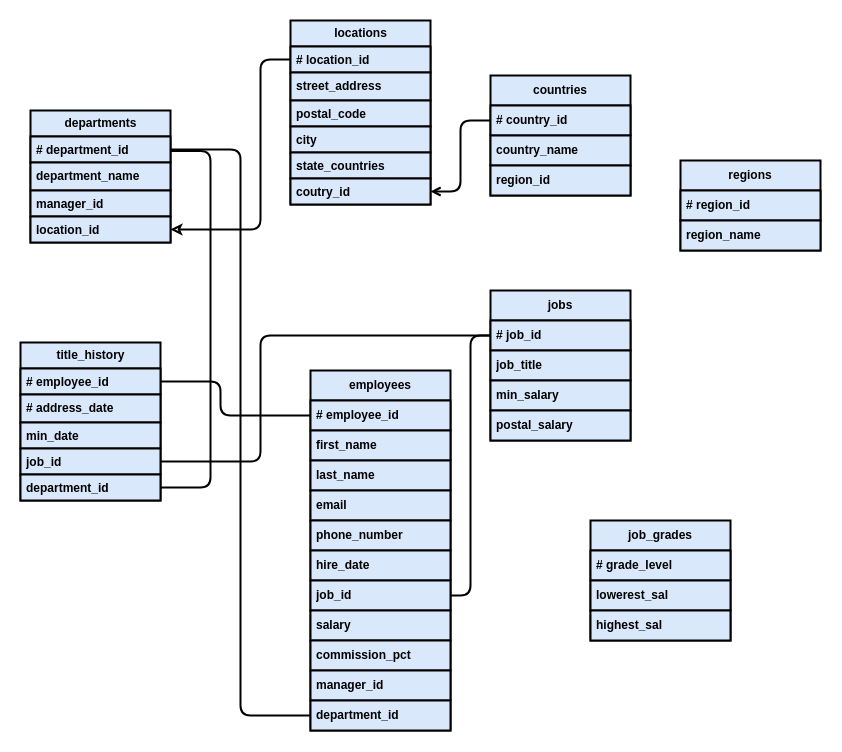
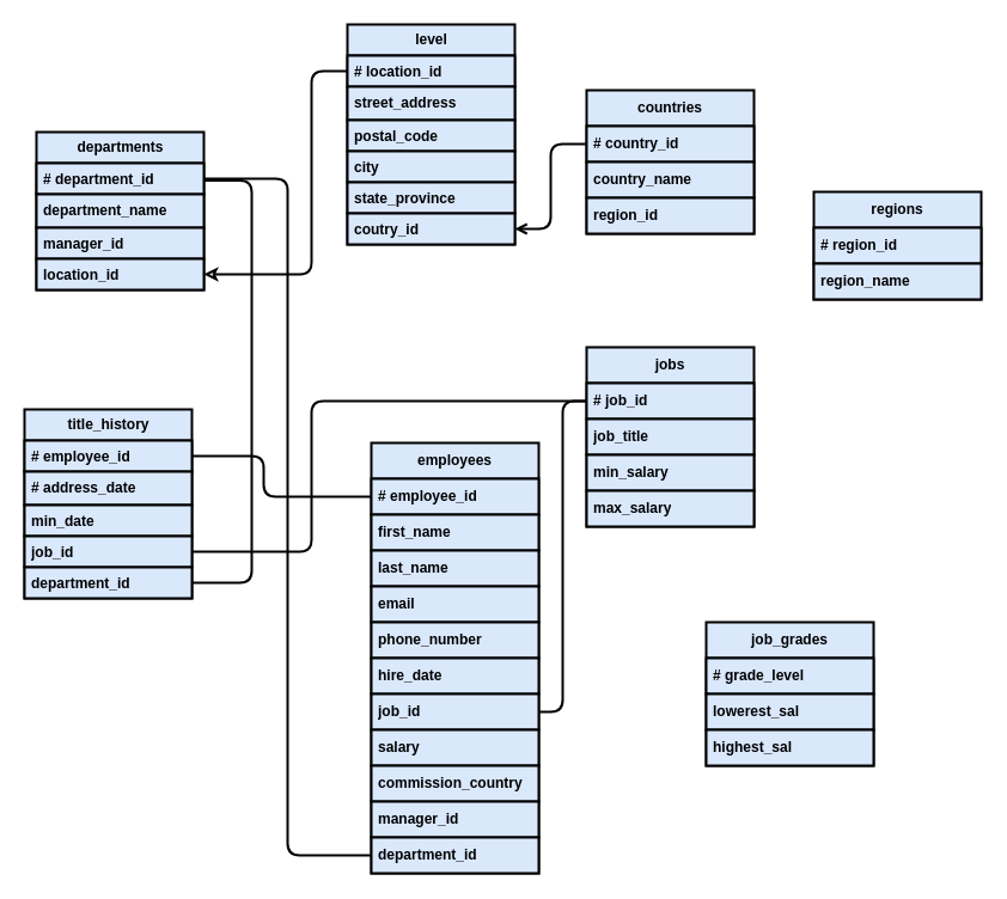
  <mxCell id="0" />
  <mxCell id="1" parent="0" />
  <mxCell id="2" value="departments&lt;br&gt;" style="swimlane;fontStyle=1;childLayout=stackLayout;horizontal=1;startSize=26;horizontalStack=0;resizeParent=1;resizeParentMax=0;resizeLast=0;collapsible=1;marginBottom=0;html=1;arcSize=15;swimlaneFillColor=none;labelBackgroundColor=none;swimlaneLine=1;fillColor=#dae8fc;strokeColor=#000000;strokeWidth=2;fontColor=#000000;" parent="1" vertex="1"><mxGeometry x="30" y="110" width="140" height="132" as="geometry"><mxRectangle x="110" y="130" width="110" height="30" as="alternateBounds" /></mxGeometry></mxCell>
  <mxCell id="3" value="# department_id" style="text;align=left;verticalAlign=top;spacingLeft=4;spacingRight=4;overflow=hidden;rotatable=0;points=[[0,0.5],[1,0.5]];portConstraint=eastwest;whiteSpace=wrap;html=1;swimlaneLine=1;fontStyle=1;labelBackgroundColor=none;fillColor=#dae8fc;strokeColor=#000000;strokeWidth=2;fontColor=#000000;" parent="2" vertex="1"><mxGeometry y="26" width="140" height="26" as="geometry" /></mxCell>
  <mxCell id="4" value="department_name" style="text;align=left;verticalAlign=top;spacingLeft=4;spacingRight=4;overflow=hidden;rotatable=0;points=[[0,0.5],[1,0.5]];portConstraint=eastwest;whiteSpace=wrap;html=1;swimlaneLine=1;fontStyle=1;labelBackgroundColor=none;fillColor=#dae8fc;strokeColor=#000000;strokeWidth=2;fontColor=#000000;" parent="2" vertex="1"><mxGeometry y="52" width="140" height="28" as="geometry" /></mxCell>
  <mxCell id="5" value="manager_id" style="text;align=left;verticalAlign=top;spacingLeft=4;spacingRight=4;overflow=hidden;rotatable=0;points=[[0,0.5],[1,0.5]];portConstraint=eastwest;whiteSpace=wrap;html=1;swimlaneLine=1;fontStyle=1;labelBackgroundColor=none;fillColor=#dae8fc;strokeColor=#000000;strokeWidth=2;fontColor=#000000;" parent="2" vertex="1"><mxGeometry y="80" width="140" height="26" as="geometry" /></mxCell>
  <mxCell id="6" value="location_id" style="text;align=left;verticalAlign=top;spacingLeft=4;spacingRight=4;overflow=hidden;rotatable=0;points=[[0,0.5],[1,0.5]];portConstraint=eastwest;whiteSpace=wrap;html=1;swimlaneLine=1;fontStyle=1;labelBackgroundColor=none;fillColor=#dae8fc;strokeColor=#000000;strokeWidth=2;fontColor=#000000;" vertex="1" parent="2"><mxGeometry y="106" width="140" height="26" as="geometry" /></mxCell>
- <mxCell id="7" value="locations" style="swimlane;fontStyle=1;childLayout=stackLayout;horizontal=1;startSize=26;horizontalStack=0;resizeParent=1;resizeParentMax=0;resizeLast=0;collapsible=1;marginBottom=0;html=1;arcSize=15;swimlaneFillColor=none;labelBackgroundColor=none;swimlaneLine=1;fillColor=#dae8fc;strokeColor=#000000;strokeWidth=2;fontColor=#000000;" vertex="1" parent="1"><mxGeometry x="290" y="20" width="140" height="184" as="geometry"><mxRectangle x="110" y="130" width="110" height="30" as="alternateBounds" /></mxGeometry></mxCell>
+ <mxCell id="7" value="level" style="swimlane;fontStyle=1;childLayout=stackLayout;horizontal=1;startSize=26;horizontalStack=0;resizeParent=1;resizeParentMax=0;resizeLast=0;collapsible=1;marginBottom=0;html=1;arcSize=15;swimlaneFillColor=none;labelBackgroundColor=none;swimlaneLine=1;fillColor=#dae8fc;strokeColor=#000000;strokeWidth=2;fontColor=#000000;" vertex="1" parent="1"><mxGeometry x="290" y="20" width="140" height="184" as="geometry"><mxRectangle x="110" y="130" width="110" height="30" as="alternateBounds" /></mxGeometry></mxCell>
  <mxCell id="8" value="# location_id" style="text;align=left;verticalAlign=top;spacingLeft=4;spacingRight=4;overflow=hidden;rotatable=0;points=[[0,0.5],[1,0.5]];portConstraint=eastwest;whiteSpace=wrap;html=1;swimlaneLine=1;fontStyle=1;labelBackgroundColor=none;fillColor=#dae8fc;strokeColor=#000000;strokeWidth=2;fontColor=#000000;" vertex="1" parent="7"><mxGeometry y="26" width="140" height="26" as="geometry" /></mxCell>
  <mxCell id="9" value="street_address" style="text;align=left;verticalAlign=top;spacingLeft=4;spacingRight=4;overflow=hidden;rotatable=0;points=[[0,0.5],[1,0.5]];portConstraint=eastwest;whiteSpace=wrap;html=1;swimlaneLine=1;fontStyle=1;labelBackgroundColor=none;fillColor=#dae8fc;strokeColor=#000000;strokeWidth=2;fontColor=#000000;" vertex="1" parent="7"><mxGeometry y="52" width="140" height="28" as="geometry" /></mxCell>
  <mxCell id="10" value="postal_code&amp;nbsp;" style="text;align=left;verticalAlign=top;spacingLeft=4;spacingRight=4;overflow=hidden;rotatable=0;points=[[0,0.5],[1,0.5]];portConstraint=eastwest;whiteSpace=wrap;html=1;swimlaneLine=1;fontStyle=1;labelBackgroundColor=none;fillColor=#dae8fc;strokeColor=#000000;strokeWidth=2;fontColor=#000000;" vertex="1" parent="7"><mxGeometry y="80" width="140" height="26" as="geometry" /></mxCell>
  <mxCell id="11" value="city" style="text;align=left;verticalAlign=top;spacingLeft=4;spacingRight=4;overflow=hidden;rotatable=0;points=[[0,0.5],[1,0.5]];portConstraint=eastwest;whiteSpace=wrap;html=1;swimlaneLine=1;fontStyle=1;labelBackgroundColor=none;fillColor=#dae8fc;strokeColor=#000000;strokeWidth=2;fontColor=#000000;" vertex="1" parent="7"><mxGeometry y="106" width="140" height="26" as="geometry" /></mxCell>
- <mxCell id="12" value="state_countries" style="text;align=left;verticalAlign=top;spacingLeft=4;spacingRight=4;overflow=hidden;rotatable=0;points=[[0,0.5],[1,0.5]];portConstraint=eastwest;whiteSpace=wrap;html=1;swimlaneLine=1;fontStyle=1;labelBackgroundColor=none;fillColor=#dae8fc;strokeColor=#000000;strokeWidth=2;fontColor=#000000;" vertex="1" parent="7"><mxGeometry y="132" width="140" height="26" as="geometry" /></mxCell>
+ <mxCell id="12" value="state_province" style="text;align=left;verticalAlign=top;spacingLeft=4;spacingRight=4;overflow=hidden;rotatable=0;points=[[0,0.5],[1,0.5]];portConstraint=eastwest;whiteSpace=wrap;html=1;swimlaneLine=1;fontStyle=1;labelBackgroundColor=none;fillColor=#dae8fc;strokeColor=#000000;strokeWidth=2;fontColor=#000000;" vertex="1" parent="7"><mxGeometry y="132" width="140" height="26" as="geometry" /></mxCell>
  <mxCell id="13" value="coutry_id" style="text;align=left;verticalAlign=top;spacingLeft=4;spacingRight=4;overflow=hidden;rotatable=0;points=[[0,0.5],[1,0.5]];portConstraint=eastwest;whiteSpace=wrap;html=1;swimlaneLine=1;fontStyle=1;labelBackgroundColor=none;fillColor=#dae8fc;strokeColor=#000000;strokeWidth=2;fontColor=#000000;" vertex="1" parent="7"><mxGeometry y="158" width="140" height="26" as="geometry" /></mxCell>
  <mxCell id="14" value="title_history" style="swimlane;fontStyle=1;childLayout=stackLayout;horizontal=1;startSize=26;horizontalStack=0;resizeParent=1;resizeParentMax=0;resizeLast=0;collapsible=1;marginBottom=0;html=1;arcSize=15;swimlaneFillColor=none;labelBackgroundColor=none;swimlaneLine=1;fillColor=#dae8fc;strokeColor=#000000;strokeWidth=2;fontColor=#000000;" vertex="1" parent="1"><mxGeometry x="20" y="342" width="140" height="158" as="geometry"><mxRectangle x="110" y="130" width="110" height="30" as="alternateBounds" /></mxGeometry></mxCell>
  <mxCell id="15" value="# employee_id" style="text;align=left;verticalAlign=top;spacingLeft=4;spacingRight=4;overflow=hidden;rotatable=0;points=[[0,0.5],[1,0.5]];portConstraint=eastwest;whiteSpace=wrap;html=1;swimlaneLine=1;fontStyle=1;labelBackgroundColor=none;fillColor=#dae8fc;strokeColor=#000000;strokeWidth=2;fontColor=#000000;" vertex="1" parent="14"><mxGeometry y="26" width="140" height="26" as="geometry" /></mxCell>
  <mxCell id="16" value="# address_date" style="text;align=left;verticalAlign=top;spacingLeft=4;spacingRight=4;overflow=hidden;rotatable=0;points=[[0,0.5],[1,0.5]];portConstraint=eastwest;whiteSpace=wrap;html=1;swimlaneLine=1;fontStyle=1;labelBackgroundColor=none;fillColor=#dae8fc;strokeColor=#000000;strokeWidth=2;fontColor=#000000;" vertex="1" parent="14"><mxGeometry y="52" width="140" height="28" as="geometry" /></mxCell>
  <mxCell id="17" value="min_date" style="text;align=left;verticalAlign=top;spacingLeft=4;spacingRight=4;overflow=hidden;rotatable=0;points=[[0,0.5],[1,0.5]];portConstraint=eastwest;whiteSpace=wrap;html=1;swimlaneLine=1;fontStyle=1;labelBackgroundColor=none;fillColor=#dae8fc;strokeColor=#000000;strokeWidth=2;fontColor=#000000;" vertex="1" parent="14"><mxGeometry y="80" width="140" height="26" as="geometry" /></mxCell>
  <mxCell id="18" value="job_id" style="text;align=left;verticalAlign=top;spacingLeft=4;spacingRight=4;overflow=hidden;rotatable=0;points=[[0,0.5],[1,0.5]];portConstraint=eastwest;whiteSpace=wrap;html=1;swimlaneLine=1;fontStyle=1;labelBackgroundColor=none;fillColor=#dae8fc;strokeColor=#000000;strokeWidth=2;fontColor=#000000;" vertex="1" parent="14"><mxGeometry y="106" width="140" height="26" as="geometry" /></mxCell>
  <mxCell id="19" value="department_id" style="text;align=left;verticalAlign=top;spacingLeft=4;spacingRight=4;overflow=hidden;rotatable=0;points=[[0,0.5],[1,0.5]];portConstraint=eastwest;whiteSpace=wrap;html=1;swimlaneLine=1;fontStyle=1;labelBackgroundColor=none;fillColor=#dae8fc;strokeColor=#000000;strokeWidth=2;fontColor=#000000;" vertex="1" parent="14"><mxGeometry y="132" width="140" height="26" as="geometry" /></mxCell>
  <mxCell id="20" value="employees" style="swimlane;fontStyle=1;childLayout=stackLayout;horizontal=1;startSize=30;horizontalStack=0;resizeParent=1;resizeParentMax=0;resizeLast=0;collapsible=1;marginBottom=0;whiteSpace=wrap;html=1;swimlaneLine=1;labelBackgroundColor=none;fillColor=#dae8fc;strokeColor=#000000;strokeWidth=2;fontColor=#000000;" vertex="1" parent="1"><mxGeometry x="310" y="370" width="140" height="360" as="geometry" /></mxCell>
  <mxCell id="21" value="# employee_id&amp;nbsp;" style="text;align=left;verticalAlign=middle;spacingLeft=4;spacingRight=4;overflow=hidden;points=[[0,0.5],[1,0.5]];portConstraint=eastwest;rotatable=0;whiteSpace=wrap;html=1;fontStyle=1;swimlaneLine=1;labelBackgroundColor=none;fillColor=#dae8fc;strokeColor=#000000;strokeWidth=2;fontColor=#000000;" vertex="1" parent="20"><mxGeometry y="30" width="140" height="30" as="geometry" /></mxCell>
  <mxCell id="22" value="first_name" style="text;align=left;verticalAlign=middle;spacingLeft=4;spacingRight=4;overflow=hidden;points=[[0,0.5],[1,0.5]];portConstraint=eastwest;rotatable=0;whiteSpace=wrap;html=1;swimlaneLine=1;fontStyle=1;labelBackgroundColor=none;fillColor=#dae8fc;strokeColor=#000000;strokeWidth=2;fontColor=#000000;" vertex="1" parent="20"><mxGeometry y="60" width="140" height="30" as="geometry" /></mxCell>
  <mxCell id="23" value="last_name" style="text;align=left;verticalAlign=middle;spacingLeft=4;spacingRight=4;overflow=hidden;points=[[0,0.5],[1,0.5]];portConstraint=eastwest;rotatable=0;whiteSpace=wrap;html=1;swimlaneLine=1;fontStyle=1;labelBackgroundColor=none;fillColor=#dae8fc;strokeColor=#000000;strokeWidth=2;fontColor=#000000;" vertex="1" parent="20"><mxGeometry y="90" width="140" height="30" as="geometry" /></mxCell>
  <mxCell id="24" value="email" style="text;align=left;verticalAlign=middle;spacingLeft=4;spacingRight=4;overflow=hidden;points=[[0,0.5],[1,0.5]];portConstraint=eastwest;rotatable=0;whiteSpace=wrap;html=1;swimlaneLine=1;fontStyle=1;labelBackgroundColor=none;fillColor=#dae8fc;strokeColor=#000000;strokeWidth=2;fontColor=#000000;" vertex="1" parent="20"><mxGeometry y="120" width="140" height="30" as="geometry" /></mxCell>
  <mxCell id="25" value="phone_number" style="text;align=left;verticalAlign=middle;spacingLeft=4;spacingRight=4;overflow=hidden;points=[[0,0.5],[1,0.5]];portConstraint=eastwest;rotatable=0;whiteSpace=wrap;html=1;swimlaneLine=1;fontStyle=1;labelBackgroundColor=none;fillColor=#dae8fc;strokeColor=#000000;strokeWidth=2;fontColor=#000000;" vertex="1" parent="20"><mxGeometry y="150" width="140" height="30" as="geometry" /></mxCell>
  <mxCell id="26" value="hire_date" style="text;align=left;verticalAlign=middle;spacingLeft=4;spacingRight=4;overflow=hidden;points=[[0,0.5],[1,0.5]];portConstraint=eastwest;rotatable=0;whiteSpace=wrap;html=1;swimlaneLine=1;fontStyle=1;labelBackgroundColor=none;fillColor=#dae8fc;strokeColor=#000000;strokeWidth=2;fontColor=#000000;" vertex="1" parent="20"><mxGeometry y="180" width="140" height="30" as="geometry" /></mxCell>
  <mxCell id="27" value="job_id" style="text;align=left;verticalAlign=middle;spacingLeft=4;spacingRight=4;overflow=hidden;points=[[0,0.5],[1,0.5]];portConstraint=eastwest;rotatable=0;whiteSpace=wrap;html=1;swimlaneLine=1;fontStyle=1;labelBackgroundColor=none;fillColor=#dae8fc;strokeColor=#000000;strokeWidth=2;fontColor=#000000;" vertex="1" parent="20"><mxGeometry y="210" width="140" height="30" as="geometry" /></mxCell>
  <mxCell id="28" value="salary" style="text;align=left;verticalAlign=middle;spacingLeft=4;spacingRight=4;overflow=hidden;points=[[0,0.5],[1,0.5]];portConstraint=eastwest;rotatable=0;whiteSpace=wrap;html=1;swimlaneLine=1;fontStyle=1;labelBackgroundColor=none;fillColor=#dae8fc;strokeColor=#000000;strokeWidth=2;fontColor=#000000;" vertex="1" parent="20"><mxGeometry y="240" width="140" height="30" as="geometry" /></mxCell>
- <mxCell id="29" value="commission_pct" style="text;align=left;verticalAlign=middle;spacingLeft=4;spacingRight=4;overflow=hidden;points=[[0,0.5],[1,0.5]];portConstraint=eastwest;rotatable=0;whiteSpace=wrap;html=1;swimlaneLine=1;fontStyle=1;labelBackgroundColor=none;fillColor=#dae8fc;strokeColor=#000000;strokeWidth=2;fontColor=#000000;" vertex="1" parent="20"><mxGeometry y="270" width="140" height="30" as="geometry" /></mxCell>
+ <mxCell id="29" value="commission_country" style="text;align=left;verticalAlign=middle;spacingLeft=4;spacingRight=4;overflow=hidden;points=[[0,0.5],[1,0.5]];portConstraint=eastwest;rotatable=0;whiteSpace=wrap;html=1;swimlaneLine=1;fontStyle=1;labelBackgroundColor=none;fillColor=#dae8fc;strokeColor=#000000;strokeWidth=2;fontColor=#000000;" vertex="1" parent="20"><mxGeometry y="270" width="140" height="30" as="geometry" /></mxCell>
  <mxCell id="30" value="manager_id" style="text;align=left;verticalAlign=middle;spacingLeft=4;spacingRight=4;overflow=hidden;points=[[0,0.5],[1,0.5]];portConstraint=eastwest;rotatable=0;whiteSpace=wrap;html=1;swimlaneLine=1;fontStyle=1;labelBackgroundColor=none;fillColor=#dae8fc;strokeColor=#000000;strokeWidth=2;fontColor=#000000;" vertex="1" parent="20"><mxGeometry y="300" width="140" height="30" as="geometry" /></mxCell>
  <mxCell id="31" value="department_id" style="text;align=left;verticalAlign=middle;spacingLeft=4;spacingRight=4;overflow=hidden;points=[[0,0.5],[1,0.5]];portConstraint=eastwest;rotatable=0;whiteSpace=wrap;html=1;swimlaneLine=1;fontStyle=1;labelBackgroundColor=none;fillColor=#dae8fc;strokeColor=#000000;strokeWidth=2;fontColor=#000000;" vertex="1" parent="20"><mxGeometry y="330" width="140" height="30" as="geometry" /></mxCell>
  <mxCell id="32" value="countries" style="swimlane;fontStyle=1;childLayout=stackLayout;horizontal=1;startSize=30;horizontalStack=0;resizeParent=1;resizeParentMax=0;resizeLast=0;collapsible=1;marginBottom=0;whiteSpace=wrap;html=1;swimlaneLine=1;labelBackgroundColor=none;fillColor=#dae8fc;strokeColor=#000000;strokeWidth=2;fontColor=#000000;" vertex="1" parent="1"><mxGeometry x="490" y="75" width="140" height="120" as="geometry" /></mxCell>
  <mxCell id="33" value="# country_id" style="text;align=left;verticalAlign=middle;spacingLeft=4;spacingRight=4;overflow=hidden;points=[[0,0.5],[1,0.5]];portConstraint=eastwest;rotatable=0;whiteSpace=wrap;html=1;swimlaneLine=1;fontStyle=1;labelBackgroundColor=none;fillColor=#dae8fc;strokeColor=#000000;strokeWidth=2;fontColor=#000000;" vertex="1" parent="32"><mxGeometry y="30" width="140" height="30" as="geometry" /></mxCell>
  <mxCell id="34" value="country_name" style="text;align=left;verticalAlign=middle;spacingLeft=4;spacingRight=4;overflow=hidden;points=[[0,0.5],[1,0.5]];portConstraint=eastwest;rotatable=0;whiteSpace=wrap;html=1;swimlaneLine=1;fontStyle=1;labelBackgroundColor=none;fillColor=#dae8fc;strokeColor=#000000;strokeWidth=2;fontColor=#000000;" vertex="1" parent="32"><mxGeometry y="60" width="140" height="30" as="geometry" /></mxCell>
  <mxCell id="35" value="region_id" style="text;align=left;verticalAlign=middle;spacingLeft=4;spacingRight=4;overflow=hidden;points=[[0,0.5],[1,0.5]];portConstraint=eastwest;rotatable=0;whiteSpace=wrap;html=1;swimlaneLine=1;fontStyle=1;labelBackgroundColor=none;fillColor=#dae8fc;strokeColor=#000000;strokeWidth=2;fontColor=#000000;" vertex="1" parent="32"><mxGeometry y="90" width="140" height="30" as="geometry" /></mxCell>
  <mxCell id="36" value="regions" style="swimlane;fontStyle=1;childLayout=stackLayout;horizontal=1;startSize=30;horizontalStack=0;resizeParent=1;resizeParentMax=0;resizeLast=0;collapsible=1;marginBottom=0;whiteSpace=wrap;html=1;swimlaneLine=1;labelBackgroundColor=none;fillColor=#dae8fc;strokeColor=#000000;strokeWidth=2;fontColor=#000000;" vertex="1" parent="1"><mxGeometry x="680" y="160" width="140" height="90" as="geometry" /></mxCell>
  <mxCell id="37" value="# region_id" style="text;align=left;verticalAlign=middle;spacingLeft=4;spacingRight=4;overflow=hidden;points=[[0,0.5],[1,0.5]];portConstraint=eastwest;rotatable=0;whiteSpace=wrap;html=1;swimlaneLine=1;fontStyle=1;labelBackgroundColor=none;fillColor=#dae8fc;strokeColor=#000000;strokeWidth=2;fontColor=#000000;" vertex="1" parent="36"><mxGeometry y="30" width="140" height="30" as="geometry" /></mxCell>
  <mxCell id="38" value="region_name" style="text;align=left;verticalAlign=middle;spacingLeft=4;spacingRight=4;overflow=hidden;points=[[0,0.5],[1,0.5]];portConstraint=eastwest;rotatable=0;whiteSpace=wrap;html=1;swimlaneLine=1;fontStyle=1;labelBackgroundColor=none;fillColor=#dae8fc;strokeColor=#000000;strokeWidth=2;fontColor=#000000;" vertex="1" parent="36"><mxGeometry y="60" width="140" height="30" as="geometry" /></mxCell>
  <mxCell id="39" value="jobs" style="swimlane;fontStyle=1;childLayout=stackLayout;horizontal=1;startSize=30;horizontalStack=0;resizeParent=1;resizeParentMax=0;resizeLast=0;collapsible=1;marginBottom=0;whiteSpace=wrap;html=1;swimlaneLine=1;labelBackgroundColor=none;fillColor=#dae8fc;strokeColor=#000000;strokeWidth=2;fontColor=#000000;" vertex="1" parent="1"><mxGeometry x="490" y="290" width="140" height="150" as="geometry" /></mxCell>
  <mxCell id="40" value="# job_id" style="text;align=left;verticalAlign=middle;spacingLeft=4;spacingRight=4;overflow=hidden;points=[[0,0.5],[1,0.5]];portConstraint=eastwest;rotatable=0;whiteSpace=wrap;html=1;swimlaneLine=1;fontStyle=1;labelBackgroundColor=none;fillColor=#dae8fc;strokeColor=#000000;strokeWidth=2;fontColor=#000000;" vertex="1" parent="39"><mxGeometry y="30" width="140" height="30" as="geometry" /></mxCell>
  <mxCell id="41" value="job_title" style="text;align=left;verticalAlign=middle;spacingLeft=4;spacingRight=4;overflow=hidden;points=[[0,0.5],[1,0.5]];portConstraint=eastwest;rotatable=0;whiteSpace=wrap;html=1;swimlaneLine=1;fontStyle=1;labelBackgroundColor=none;fillColor=#dae8fc;strokeColor=#000000;strokeWidth=2;fontColor=#000000;" vertex="1" parent="39"><mxGeometry y="60" width="140" height="30" as="geometry" /></mxCell>
  <mxCell id="42" value="min_salary" style="text;align=left;verticalAlign=middle;spacingLeft=4;spacingRight=4;overflow=hidden;points=[[0,0.5],[1,0.5]];portConstraint=eastwest;rotatable=0;whiteSpace=wrap;html=1;swimlaneLine=1;fontStyle=1;labelBackgroundColor=none;fillColor=#dae8fc;strokeColor=#000000;strokeWidth=2;fontColor=#000000;" vertex="1" parent="39"><mxGeometry y="90" width="140" height="30" as="geometry" /></mxCell>
- <mxCell id="43" value="postal_salary" style="text;align=left;verticalAlign=middle;spacingLeft=4;spacingRight=4;overflow=hidden;points=[[0,0.5],[1,0.5]];portConstraint=eastwest;rotatable=0;whiteSpace=wrap;html=1;swimlaneLine=1;fontStyle=1;labelBackgroundColor=none;fillColor=#dae8fc;strokeColor=#000000;strokeWidth=2;fontColor=#000000;" vertex="1" parent="39"><mxGeometry y="120" width="140" height="30" as="geometry" /></mxCell>
+ <mxCell id="43" value="max_salary" style="text;align=left;verticalAlign=middle;spacingLeft=4;spacingRight=4;overflow=hidden;points=[[0,0.5],[1,0.5]];portConstraint=eastwest;rotatable=0;whiteSpace=wrap;html=1;swimlaneLine=1;fontStyle=1;labelBackgroundColor=none;fillColor=#dae8fc;strokeColor=#000000;strokeWidth=2;fontColor=#000000;" vertex="1" parent="39"><mxGeometry y="120" width="140" height="30" as="geometry" /></mxCell>
  <mxCell id="44" value="job_grades" style="swimlane;fontStyle=1;childLayout=stackLayout;horizontal=1;startSize=30;horizontalStack=0;resizeParent=1;resizeParentMax=0;resizeLast=0;collapsible=1;marginBottom=0;whiteSpace=wrap;html=1;swimlaneLine=1;labelBackgroundColor=none;fillColor=#dae8fc;strokeColor=#000000;strokeWidth=2;fontColor=#000000;" vertex="1" parent="1"><mxGeometry x="590" y="520" width="140" height="120" as="geometry" /></mxCell>
  <mxCell id="45" value="# grade_level" style="text;align=left;verticalAlign=middle;spacingLeft=4;spacingRight=4;overflow=hidden;points=[[0,0.5],[1,0.5]];portConstraint=eastwest;rotatable=0;whiteSpace=wrap;html=1;swimlaneLine=1;fontStyle=1;labelBackgroundColor=none;fillColor=#dae8fc;strokeColor=#000000;strokeWidth=2;fontColor=#000000;" vertex="1" parent="44"><mxGeometry y="30" width="140" height="30" as="geometry" /></mxCell>
  <mxCell id="46" value="lowerest_sal" style="text;align=left;verticalAlign=middle;spacingLeft=4;spacingRight=4;overflow=hidden;points=[[0,0.5],[1,0.5]];portConstraint=eastwest;rotatable=0;whiteSpace=wrap;html=1;swimlaneLine=1;fontStyle=1;labelBackgroundColor=none;fillColor=#dae8fc;strokeColor=#000000;strokeWidth=2;fontColor=#000000;" vertex="1" parent="44"><mxGeometry y="60" width="140" height="30" as="geometry" /></mxCell>
  <mxCell id="47" value="highest_sal" style="text;align=left;verticalAlign=middle;spacingLeft=4;spacingRight=4;overflow=hidden;points=[[0,0.5],[1,0.5]];portConstraint=eastwest;rotatable=0;whiteSpace=wrap;html=1;swimlaneLine=1;fontStyle=1;labelBackgroundColor=none;fillColor=#dae8fc;strokeColor=#000000;strokeWidth=2;fontColor=#000000;" vertex="1" parent="44"><mxGeometry y="90" width="140" height="30" as="geometry" /></mxCell>
  <mxCell id="48" style="edgeStyle=orthogonalEdgeStyle;html=1;entryX=1;entryY=0.5;entryDx=0;entryDy=0;exitX=0;exitY=0.5;exitDx=0;exitDy=0;endArrow=none;endFill=0;swimlaneLine=1;fontStyle=1;fontColor=#000000;labelBackgroundColor=none;fillColor=#dae8fc;strokeColor=#000000;strokeWidth=2;" edge="1" parent="1" source="21" target="15"><mxGeometry relative="1" as="geometry"><Array as="points"><mxPoint x="220" y="415" /><mxPoint x="220" y="381" /></Array></mxGeometry></mxCell>
  <mxCell id="49" style="edgeStyle=orthogonalEdgeStyle;html=1;exitX=0;exitY=0.5;exitDx=0;exitDy=0;entryX=1;entryY=0.5;entryDx=0;entryDy=0;endArrow=none;endFill=0;swimlaneLine=1;fontStyle=1;fontColor=#000000;labelBackgroundColor=none;fillColor=#dae8fc;strokeColor=#000000;strokeWidth=2;" edge="1" parent="1" source="31" target="3"><mxGeometry relative="1" as="geometry" /></mxCell>
  <mxCell id="50" style="edgeStyle=orthogonalEdgeStyle;html=1;exitX=1;exitY=0.5;exitDx=0;exitDy=0;entryX=0.997;entryY=0.559;entryDx=0;entryDy=0;endArrow=none;endFill=0;entryPerimeter=0;swimlaneLine=1;fontStyle=1;fontColor=#000000;labelBackgroundColor=none;fillColor=#dae8fc;strokeColor=#000000;strokeWidth=2;" edge="1" parent="1" source="19" target="3"><mxGeometry relative="1" as="geometry"><Array as="points"><mxPoint x="210" y="487" /><mxPoint x="210" y="150" /><mxPoint x="170" y="150" /></Array></mxGeometry></mxCell>
  <mxCell id="51" style="edgeStyle=orthogonalEdgeStyle;html=1;entryX=1;entryY=0.5;entryDx=0;entryDy=0;endArrow=none;endFill=0;swimlaneLine=1;fontStyle=1;fontColor=#000000;labelBackgroundColor=none;fillColor=#dae8fc;strokeColor=#000000;strokeWidth=2;" edge="1" parent="1" source="40" target="18"><mxGeometry relative="1" as="geometry"><Array as="points"><mxPoint x="260" y="335" /><mxPoint x="260" y="461" /></Array></mxGeometry></mxCell>
  <mxCell id="52" style="edgeStyle=orthogonalEdgeStyle;html=1;entryX=1;entryY=0.5;entryDx=0;entryDy=0;endArrow=classic;endFill=0;swimlaneLine=1;fontStyle=1;fontColor=#000000;labelBackgroundColor=none;fillColor=#dae8fc;strokeColor=#000000;strokeWidth=2;" edge="1" parent="1" source="8" target="6"><mxGeometry relative="1" as="geometry"><Array as="points"><mxPoint x="260" y="59" /><mxPoint x="260" y="229" /></Array></mxGeometry></mxCell>
  <mxCell id="53" style="edgeStyle=orthogonalEdgeStyle;html=1;entryX=1;entryY=0.5;entryDx=0;entryDy=0;endArrow=none;endFill=0;swimlaneLine=1;fontStyle=1;fontColor=#000000;labelBackgroundColor=none;fillColor=#dae8fc;strokeColor=#000000;strokeWidth=2;" edge="1" parent="1" source="40" target="27"><mxGeometry relative="1" as="geometry" /></mxCell>
  <mxCell id="54" style="edgeStyle=orthogonalEdgeStyle;html=1;exitX=0;exitY=0.5;exitDx=0;exitDy=0;entryX=1;entryY=0.5;entryDx=0;entryDy=0;endArrow=open;endFill=0;swimlaneLine=1;fontStyle=1;fontColor=#000000;labelBackgroundColor=none;fillColor=#dae8fc;strokeColor=#000000;strokeWidth=2;" edge="1" parent="1" source="33" target="13"><mxGeometry relative="1" as="geometry" /></mxCell>
